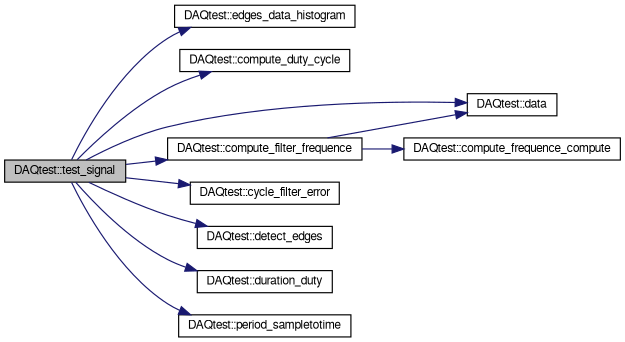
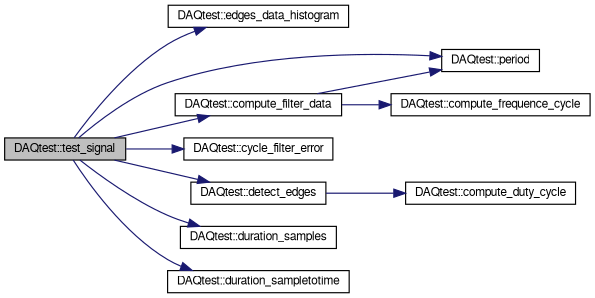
  digraph {
    rankdir=LR
    node [color=black fontname=FreeSans fontsize=10 shape=record]
    edge [color=midnightblue fontname=FreeSans fontsize=10 labelfontname=FreeSans labelfontsize=10 style=solid]
    n1 [fillcolor=grey75 fontcolor=black height=0.2 label="DAQtest::test_signal" style=filled width=0.4]
    n2 [height=0.2 label="DAQtest::edges_data_histogram" width=0.4]
    n3 [height=0.2 label="DAQtest::compute_duty_cycle" width=0.4]
-   n4 [height=0.2 label="DAQtest::data" width=0.4]
-   n5 [height=0.2 label="DAQtest::compute_filter_frequence" width=0.4]
+   n4 [height=0.2 label="DAQtest::period" width=0.4]
+   n5 [height=0.2 label="DAQtest::compute_filter_data" width=0.4]
    n6 [height=0.2 label="DAQtest::cycle_filter_error" width=0.4]
    n7 [height=0.2 label="DAQtest::detect_edges" width=0.4]
-   n8 [height=0.2 label="DAQtest::duration_duty" width=0.4]
-   n9 [height=0.2 label="DAQtest::period_sampletotime" width=0.4]
-   n10 [height=0.2 label="DAQtest::compute_frequence_compute" width=0.4]
+   n8 [height=0.2 label="DAQtest::duration_samples" width=0.4]
+   n9 [height=0.2 label="DAQtest::duration_sampletotime" width=0.4]
+   n10 [height=0.2 label="DAQtest::compute_frequence_cycle" width=0.4]
    n1 -> n2
-   n1 -> n3
+   n7 -> n3
    n1 -> n4
    n1 -> n5
    n1 -> n6
    n1 -> n7
    n1 -> n8
    n1 -> n9
    n5 -> n4
    n5 -> n10
  }
